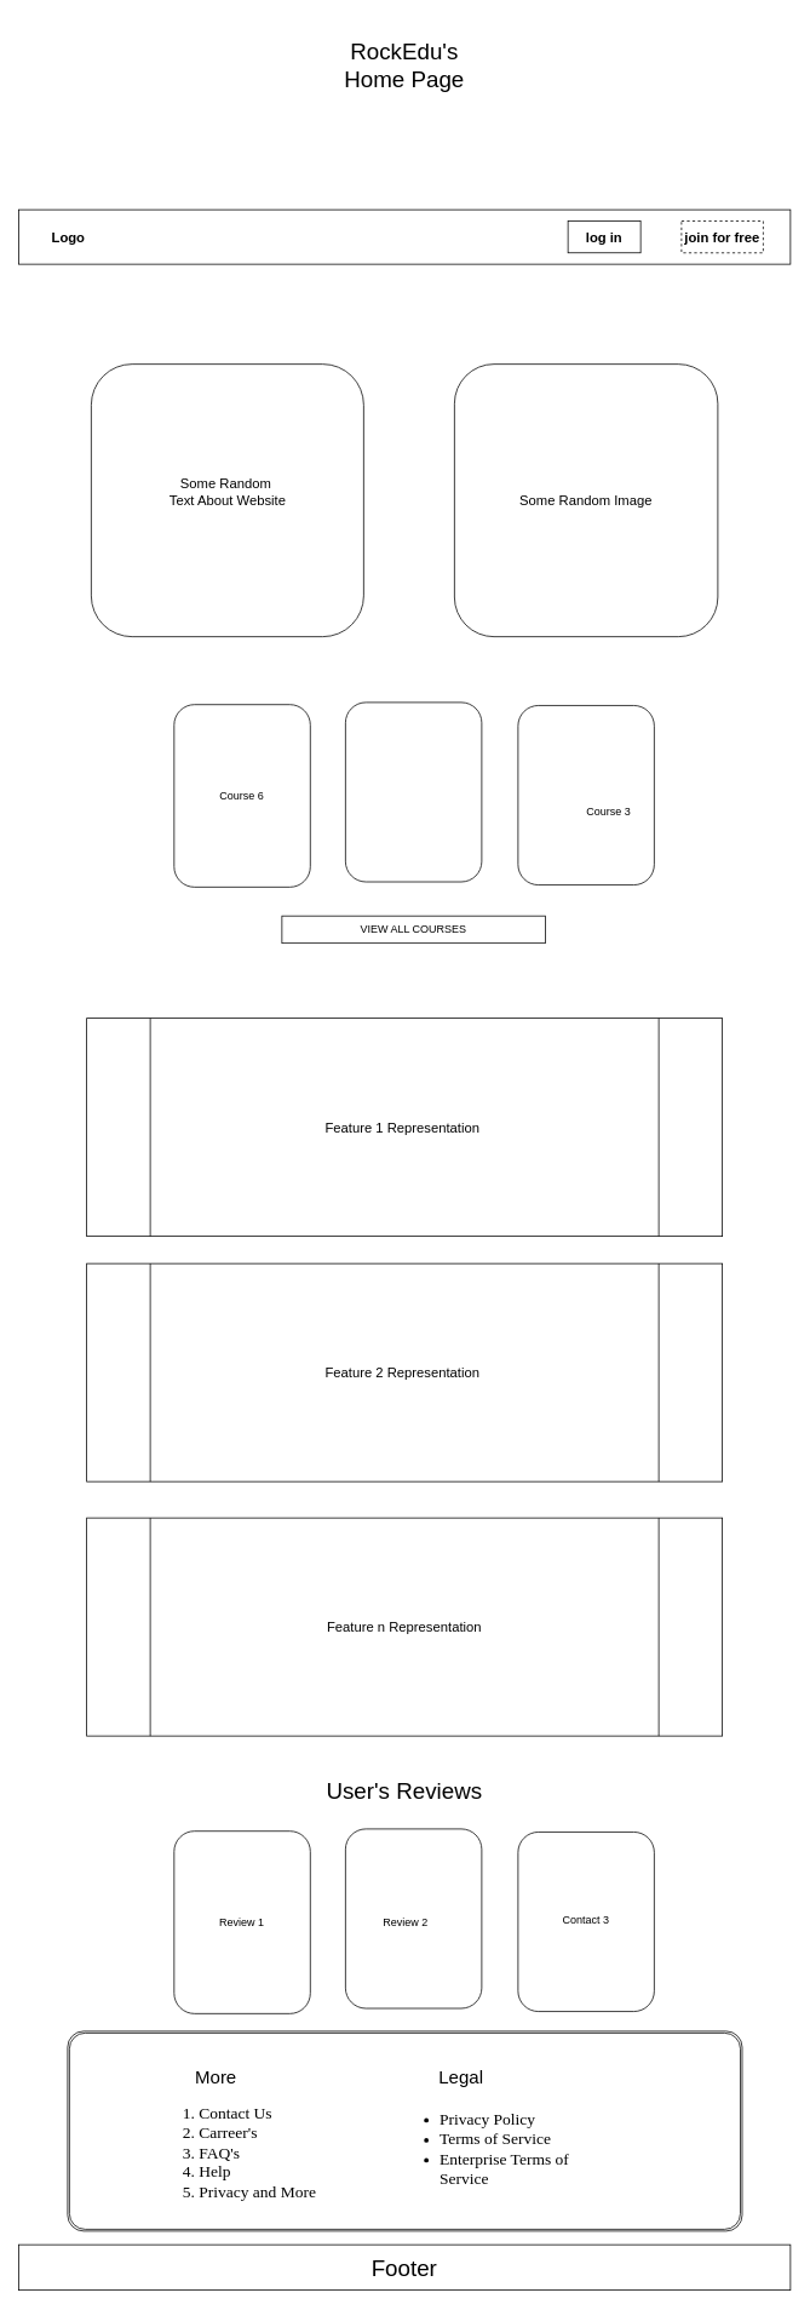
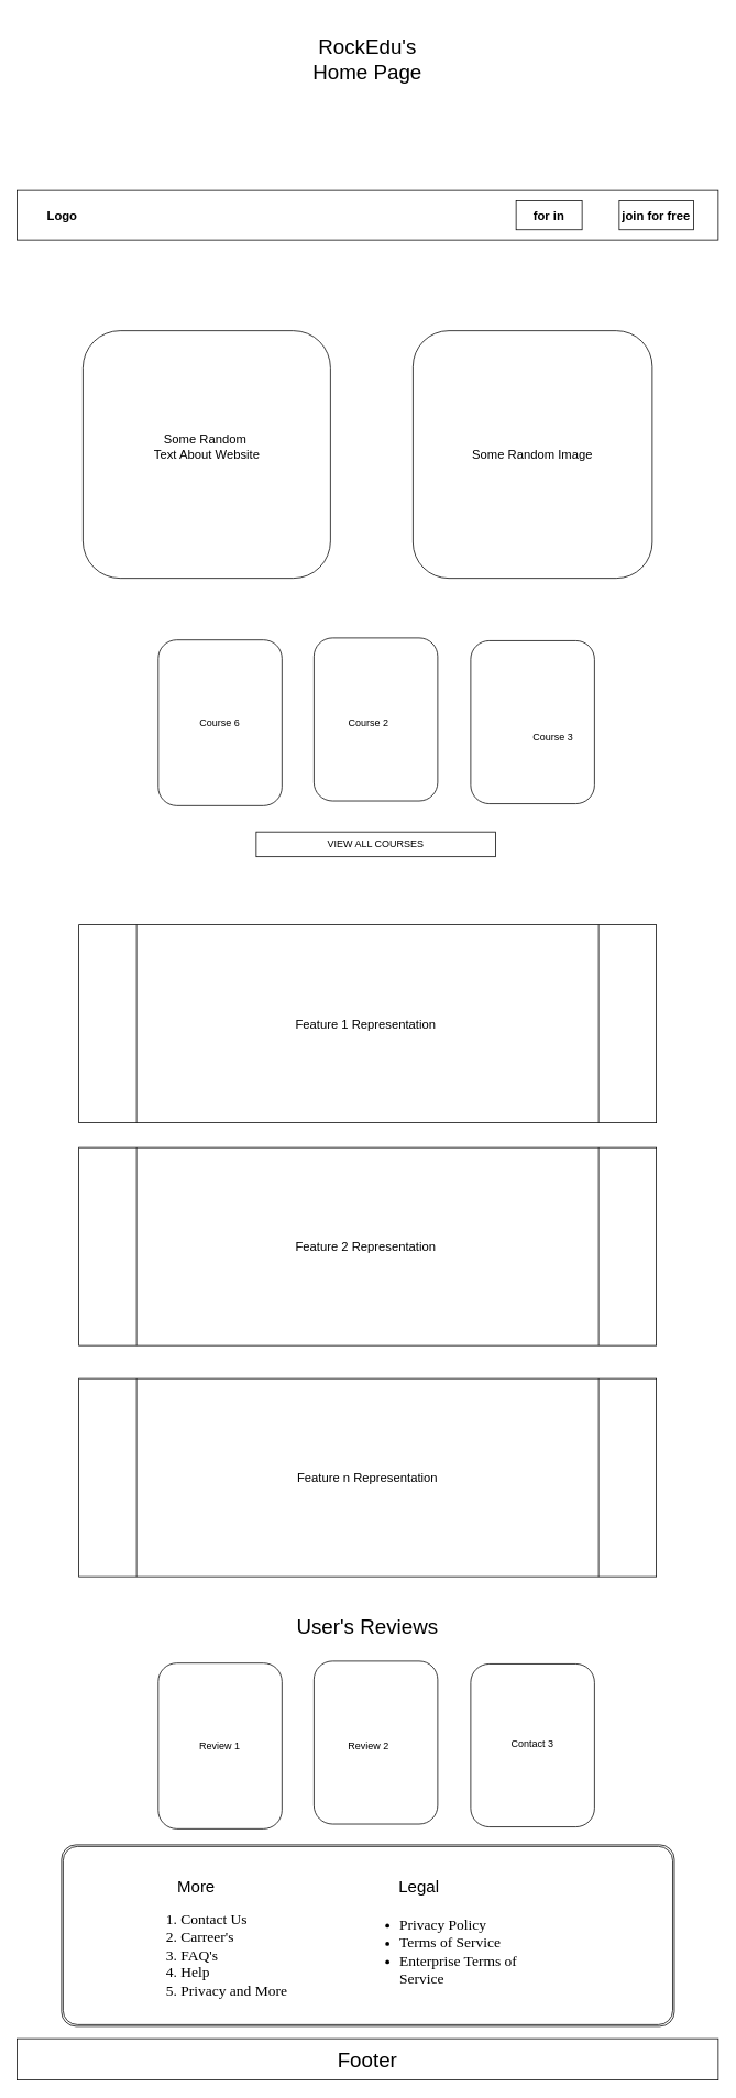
  <mxCell id="0" />
  <mxCell id="1" parent="0" />
  <mxCell id="2" value="&lt;br&gt;RockEdu's&lt;br&gt;Home Page&lt;br&gt;" style="text;html=1;strokeColor=none;fillColor=none;align=center;verticalAlign=middle;whiteSpace=wrap;rounded=0;fontSize=25;" vertex="1" parent="1"><mxGeometry x="325" y="20" width="240" height="70" as="geometry" /></mxCell>
  <mxCell id="3" value="" style="rounded=1;whiteSpace=wrap;html=1;fontSize=15;" vertex="1" parent="1"><mxGeometry x="500" y="400" width="290" height="300" as="geometry" /></mxCell>
  <mxCell id="4" value="Some Random Image" style="text;html=1;strokeColor=none;fillColor=none;align=center;verticalAlign=middle;whiteSpace=wrap;rounded=0;fontSize=15;" vertex="1" parent="1"><mxGeometry x="560" y="495" width="170" height="110" as="geometry" /></mxCell>
  <mxCell id="5" value="" style="group" vertex="1" connectable="0" parent="1"><mxGeometry x="110" y="450" width="330" height="290" as="geometry" /></mxCell>
  <mxCell id="6" value="" style="rounded=1;whiteSpace=wrap;html=1;fontSize=15;" vertex="1" parent="5"><mxGeometry x="-10" y="-50" width="300" height="300" as="geometry" /></mxCell>
  <mxCell id="7" value="Some Random&amp;nbsp;&lt;br&gt;Text About Website&lt;br&gt;" style="text;html=1;strokeColor=none;fillColor=none;align=center;verticalAlign=middle;whiteSpace=wrap;rounded=0;fontSize=15;" vertex="1" parent="5"><mxGeometry x="54.655" y="20" width="170.69" height="140" as="geometry" /></mxCell>
  <mxCell id="8" value="Feature 1 Representation&amp;nbsp;" style="shape=process;whiteSpace=wrap;html=1;backgroundOutline=1;fontSize=15;" vertex="1" parent="1"><mxGeometry x="95" y="1120" width="700" height="240" as="geometry" /></mxCell>
  <mxCell id="9" value="Feature 2 Representation&amp;nbsp;" style="shape=process;whiteSpace=wrap;html=1;backgroundOutline=1;fontSize=15;" vertex="1" parent="1"><mxGeometry x="95" y="1390" width="700" height="240" as="geometry" /></mxCell>
  <mxCell id="10" value="Feature n Representation" style="shape=process;whiteSpace=wrap;html=1;backgroundOutline=1;fontSize=15;" vertex="1" parent="1"><mxGeometry x="95" y="1670" width="700" height="240" as="geometry" /></mxCell>
  <mxCell id="11" value="User's Reviews" style="text;html=1;strokeColor=none;fillColor=none;align=center;verticalAlign=middle;whiteSpace=wrap;rounded=0;fontSize=25;" vertex="1" parent="1"><mxGeometry x="280" y="1950" width="330" height="40" as="geometry" /></mxCell>
  <mxCell id="12" value="" style="group" vertex="1" connectable="0" parent="1"><mxGeometry x="170" y="2020" width="550" height="195.63" as="geometry" /></mxCell>
  <mxCell id="13" value="" style="group" vertex="1" connectable="0" parent="12"><mxGeometry width="171.25" height="195.63" as="geometry" /></mxCell>
  <mxCell id="14" value="" style="group" vertex="1" connectable="0" parent="13"><mxGeometry x="21.25" y="4.749" width="150" height="190.881" as="geometry" /></mxCell>
  <mxCell id="15" value="" style="rounded=1;whiteSpace=wrap;html=1;" vertex="1" parent="14"><mxGeometry y="-10" width="150" height="200.88" as="geometry" /></mxCell>
  <mxCell id="16" value="Review 1" style="text;html=1;strokeColor=none;fillColor=none;align=center;verticalAlign=middle;whiteSpace=wrap;rounded=0;" vertex="1" parent="14"><mxGeometry x="31.609" y="44.913" width="85.531" height="92.633" as="geometry" /></mxCell>
  <mxCell id="17" value="" style="group" vertex="1" connectable="0" parent="12"><mxGeometry x="210" y="2.36" width="340" height="190.902" as="geometry" /></mxCell>
  <mxCell id="18" value="" style="rounded=1;whiteSpace=wrap;html=1;" vertex="1" parent="17"><mxGeometry y="-10" width="150" height="197.5" as="geometry" /></mxCell>
  <mxCell id="19" value="Review 2" style="text;html=1;strokeColor=none;fillColor=none;align=center;verticalAlign=middle;whiteSpace=wrap;rounded=0;" vertex="1" parent="17"><mxGeometry x="26.25" y="48.254" width="80.5" height="90.993" as="geometry" /></mxCell>
  <mxCell id="20" value="" style="group" vertex="1" connectable="0" parent="17"><mxGeometry x="180" y="3.402" width="160" height="187.5" as="geometry" /></mxCell>
  <mxCell id="21" value="" style="rounded=1;whiteSpace=wrap;html=1;" vertex="1" parent="20"><mxGeometry x="10" y="-10" width="150" height="197.5" as="geometry" /></mxCell>
  <mxCell id="22" value="Contact 3" style="text;html=1;strokeColor=none;fillColor=none;align=center;verticalAlign=middle;whiteSpace=wrap;rounded=0;" vertex="1" parent="20"><mxGeometry x="49.065" y="44.158" width="71.875" height="85.718" as="geometry" /></mxCell>
  <mxCell id="23" value="Footer" style="rounded=0;whiteSpace=wrap;html=1;fontSize=25;" vertex="1" parent="1"><mxGeometry y="2470" width="850" height="50" as="geometry" x="20" /></mxCell>
  <mxCell id="24" value="More&amp;nbsp;" style="shape=ext;double=1;rounded=1;whiteSpace=wrap;html=1;fontSize=25;" vertex="1" parent="1"><mxGeometry x="100" y="2270" width="710" height="160" as="geometry" /></mxCell>
  <mxCell id="25" value="" style="group" vertex="1" connectable="0" parent="1"><mxGeometry x="74" y="2235" width="742.82" height="230" as="geometry" /></mxCell>
  <mxCell id="26" value="" style="group" vertex="1" connectable="0" parent="25"><mxGeometry width="742.82" height="230" as="geometry" /></mxCell>
  <mxCell id="27" value="" style="shape=ext;double=1;rounded=1;whiteSpace=wrap;html=1;fontSize=25;arcSize=8;" vertex="1" parent="26"><mxGeometry width="742.82" height="220" as="geometry" /></mxCell>
  <mxCell id="28" value="&lt;span style=&quot;font-weight: normal&quot;&gt;&lt;font style=&quot;font-size: 20px&quot;&gt;Legal&lt;/font&gt;&lt;/span&gt;" style="text;strokeColor=none;fillColor=none;html=1;fontSize=24;fontStyle=1;verticalAlign=middle;align=center;" vertex="1" parent="26"><mxGeometry x="382.82" y="30" width="100" height="40" as="geometry" /></mxCell>
  <mxCell id="29" value="&lt;ul&gt;&lt;li&gt;&lt;span&gt;Privacy Policy&lt;/span&gt;&lt;br&gt;&lt;/li&gt;&lt;li&gt;Terms of Service&lt;/li&gt;&lt;li&gt;Enterprise Terms of Service&lt;/li&gt;&lt;/ul&gt;" style="text;strokeColor=none;fillColor=none;html=1;whiteSpace=wrap;verticalAlign=middle;overflow=hidden;fontFamily=Verdana;fontSize=18;" vertex="1" parent="26"><mxGeometry x="367.82" y="30" width="240" height="200" as="geometry" /></mxCell>
  <mxCell id="30" value="&lt;div style=&quot;text-align: center&quot;&gt;&lt;font face=&quot;Helvetica&quot;&gt;&lt;span style=&quot;font-size: 25px&quot;&gt;&lt;br&gt;&lt;/span&gt;&lt;/font&gt;&lt;/div&gt;&lt;ol&gt;&lt;li&gt;Contact Us&lt;/li&gt;&lt;li&gt;Carreer's&amp;nbsp;&lt;/li&gt;&lt;li&gt;FAQ's&lt;/li&gt;&lt;li&gt;Help&lt;/li&gt;&lt;li&gt;Privacy and More&lt;/li&gt;&lt;/ol&gt;" style="text;strokeColor=none;fillColor=none;html=1;whiteSpace=wrap;verticalAlign=middle;overflow=hidden;fontFamily=Verdana;fontSize=18;" vertex="1" parent="26"><mxGeometry x="102.82" y="30" width="180" height="160" as="geometry" /></mxCell>
  <mxCell id="31" value="&lt;font style=&quot;font-size: 20px ; font-weight: normal&quot;&gt;More&lt;/font&gt;" style="text;strokeColor=none;fillColor=none;html=1;fontSize=24;fontStyle=1;verticalAlign=middle;align=center;" vertex="1" parent="26"><mxGeometry x="112.82" y="30" width="100" height="40" as="geometry" /></mxCell>
  <mxCell id="32" value="" style="group" vertex="1" connectable="0" parent="1"><mxGeometry x="170" y="780" width="550" height="257.4" as="geometry" /></mxCell>
  <mxCell id="33" value="VIEW ALL COURSES" style="rounded=0;whiteSpace=wrap;html=1;" parent="32" vertex="1"><mxGeometry x="140" y="227.4" width="290" height="30" as="geometry" /></mxCell>
  <mxCell id="34" value="" style="group" vertex="1" connectable="0" parent="32"><mxGeometry width="550" height="195.63" as="geometry" /></mxCell>
  <mxCell id="35" value="" style="group" vertex="1" connectable="0" parent="34"><mxGeometry width="171.25" height="195.63" as="geometry" /></mxCell>
  <mxCell id="36" value="" style="group" vertex="1" connectable="0" parent="35"><mxGeometry x="21.25" y="4.749" width="150" height="190.881" as="geometry" /></mxCell>
  <mxCell id="37" value="" style="rounded=1;whiteSpace=wrap;html=1;" parent="36" vertex="1"><mxGeometry y="-10" width="150" height="200.88" as="geometry" /></mxCell>
  <mxCell id="38" value="Course 6" style="text;html=1;strokeColor=none;fillColor=none;align=center;verticalAlign=middle;whiteSpace=wrap;rounded=0;" vertex="1" parent="36"><mxGeometry x="31.609" y="44.913" width="85.531" height="92.633" as="geometry" /></mxCell>
  <mxCell id="39" value="" style="group" vertex="1" connectable="0" parent="34"><mxGeometry x="210" y="2.36" width="340" height="190.902" as="geometry" /></mxCell>
  <mxCell id="40" value="" style="rounded=1;whiteSpace=wrap;html=1;" parent="39" vertex="1"><mxGeometry y="-10" width="150" height="197.5" as="geometry" /></mxCell>
+ <mxCell id="41" value="Course 2" style="text;html=1;strokeColor=none;fillColor=none;align=center;verticalAlign=middle;whiteSpace=wrap;rounded=0;" vertex="1" parent="39"><mxGeometry x="26.25" y="48.254" width="80.5" height="90.993" as="geometry" /></mxCell>
  <mxCell id="42" value="" style="group" vertex="1" connectable="0" parent="39"><mxGeometry x="180" y="3.402" width="160" height="187.5" as="geometry" /></mxCell>
  <mxCell id="43" value="" style="rounded=1;whiteSpace=wrap;html=1;" parent="42" vertex="1"><mxGeometry x="10" y="-10" width="150" height="197.5" as="geometry" /></mxCell>
  <mxCell id="44" value="Course 3" style="text;html=1;strokeColor=none;fillColor=none;align=center;verticalAlign=middle;whiteSpace=wrap;rounded=0;" vertex="1" parent="42"><mxGeometry x="74.065" y="64.158" width="71.875" height="85.718" as="geometry" /></mxCell>
  <mxCell id="45" value="" style="group" vertex="1" connectable="0" parent="1"><mxGeometry y="230" width="850" height="60" as="geometry" x="20" /></mxCell>
  <mxCell id="46" value="" style="rounded=0;whiteSpace=wrap;html=1;" parent="45" vertex="1"><mxGeometry width="850" height="60" as="geometry" /></mxCell>
  <mxCell id="47" value="&lt;b&gt;&lt;font style=&quot;font-size: 15px&quot;&gt;Logo&lt;/font&gt;&lt;/b&gt;" style="text;html=1;strokeColor=none;fillColor=none;align=center;verticalAlign=middle;whiteSpace=wrap;rounded=0;" parent="45" vertex="1"><mxGeometry x="20" y="12.5" width="70" height="35" as="geometry" /></mxCell>
- <mxCell id="48" value="&lt;b&gt;&lt;font style=&quot;font-size: 15px&quot;&gt;join for free&lt;/font&gt;&lt;/b&gt;" style="rounded=0;whiteSpace=wrap;html=1;dashed=1;" parent="45" vertex="1"><mxGeometry x="730" y="12.5" width="90" height="35" as="geometry" /></mxCell>
- <mxCell id="49" value="&lt;font style=&quot;font-size: 15px&quot;&gt;&lt;b&gt;log in&lt;/b&gt;&lt;/font&gt;" style="rounded=0;whiteSpace=wrap;html=1;" parent="45" vertex="1"><mxGeometry x="605" y="12.5" width="80" height="35" as="geometry" /></mxCell>
+ <mxCell id="48" value="&lt;b&gt;&lt;font style=&quot;font-size: 15px&quot;&gt;join for free&lt;/font&gt;&lt;/b&gt;" style="rounded=0;whiteSpace=wrap;html=1;" parent="45" vertex="1"><mxGeometry x="730" y="12.5" width="90" height="35" as="geometry" /></mxCell>
+ <mxCell id="49" value="&lt;font style=&quot;font-size: 15px&quot;&gt;&lt;b&gt;for in&lt;/b&gt;&lt;/font&gt;" style="rounded=0;whiteSpace=wrap;html=1;" parent="45" vertex="1"><mxGeometry x="605" y="12.5" width="80" height="35" as="geometry" /></mxCell>
